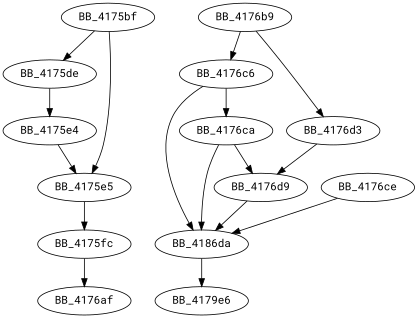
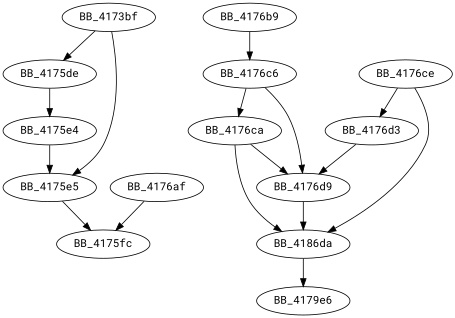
  digraph {
    fontname="Roboto Mono"
    node [fontname="Roboto Mono"]
    edge [fontname="Roboto Mono"]
-   BB_4175bf
+   BB_4175bf [label=BB_4173bf]
    BB_4175de
    BB_4175e5
    BB_4175e4
    BB_4175fc
    BB_4176af
    BB_4176b9
    BB_4176c6
    BB_4176ca
    n10 [label=BB_4186da]
    BB_4176d9
    n12 [label=BB_4179e6]
    BB_4176ce
    BB_4176d3
    BB_4175bf -> BB_4175de
    BB_4175bf -> BB_4175e5
    BB_4175de -> BB_4175e4
    BB_4175e5 -> BB_4175fc
    BB_4175e4 -> BB_4175e5
-   BB_4175fc -> BB_4176af
+   BB_4176af -> BB_4175fc
    BB_4176b9 -> BB_4176c6
    BB_4176c6 -> BB_4176ca
-   BB_4176c6 -> n10
+   BB_4176c6 -> BB_4176d9
    BB_4176ca -> n10
    BB_4176ca -> BB_4176d9
    n10 -> n12
    BB_4176d9 -> n10
    BB_4176ce -> n10
-   BB_4176b9 -> BB_4176d3
+   BB_4176ce -> BB_4176d3
    BB_4176d3 -> BB_4176d9
  }
